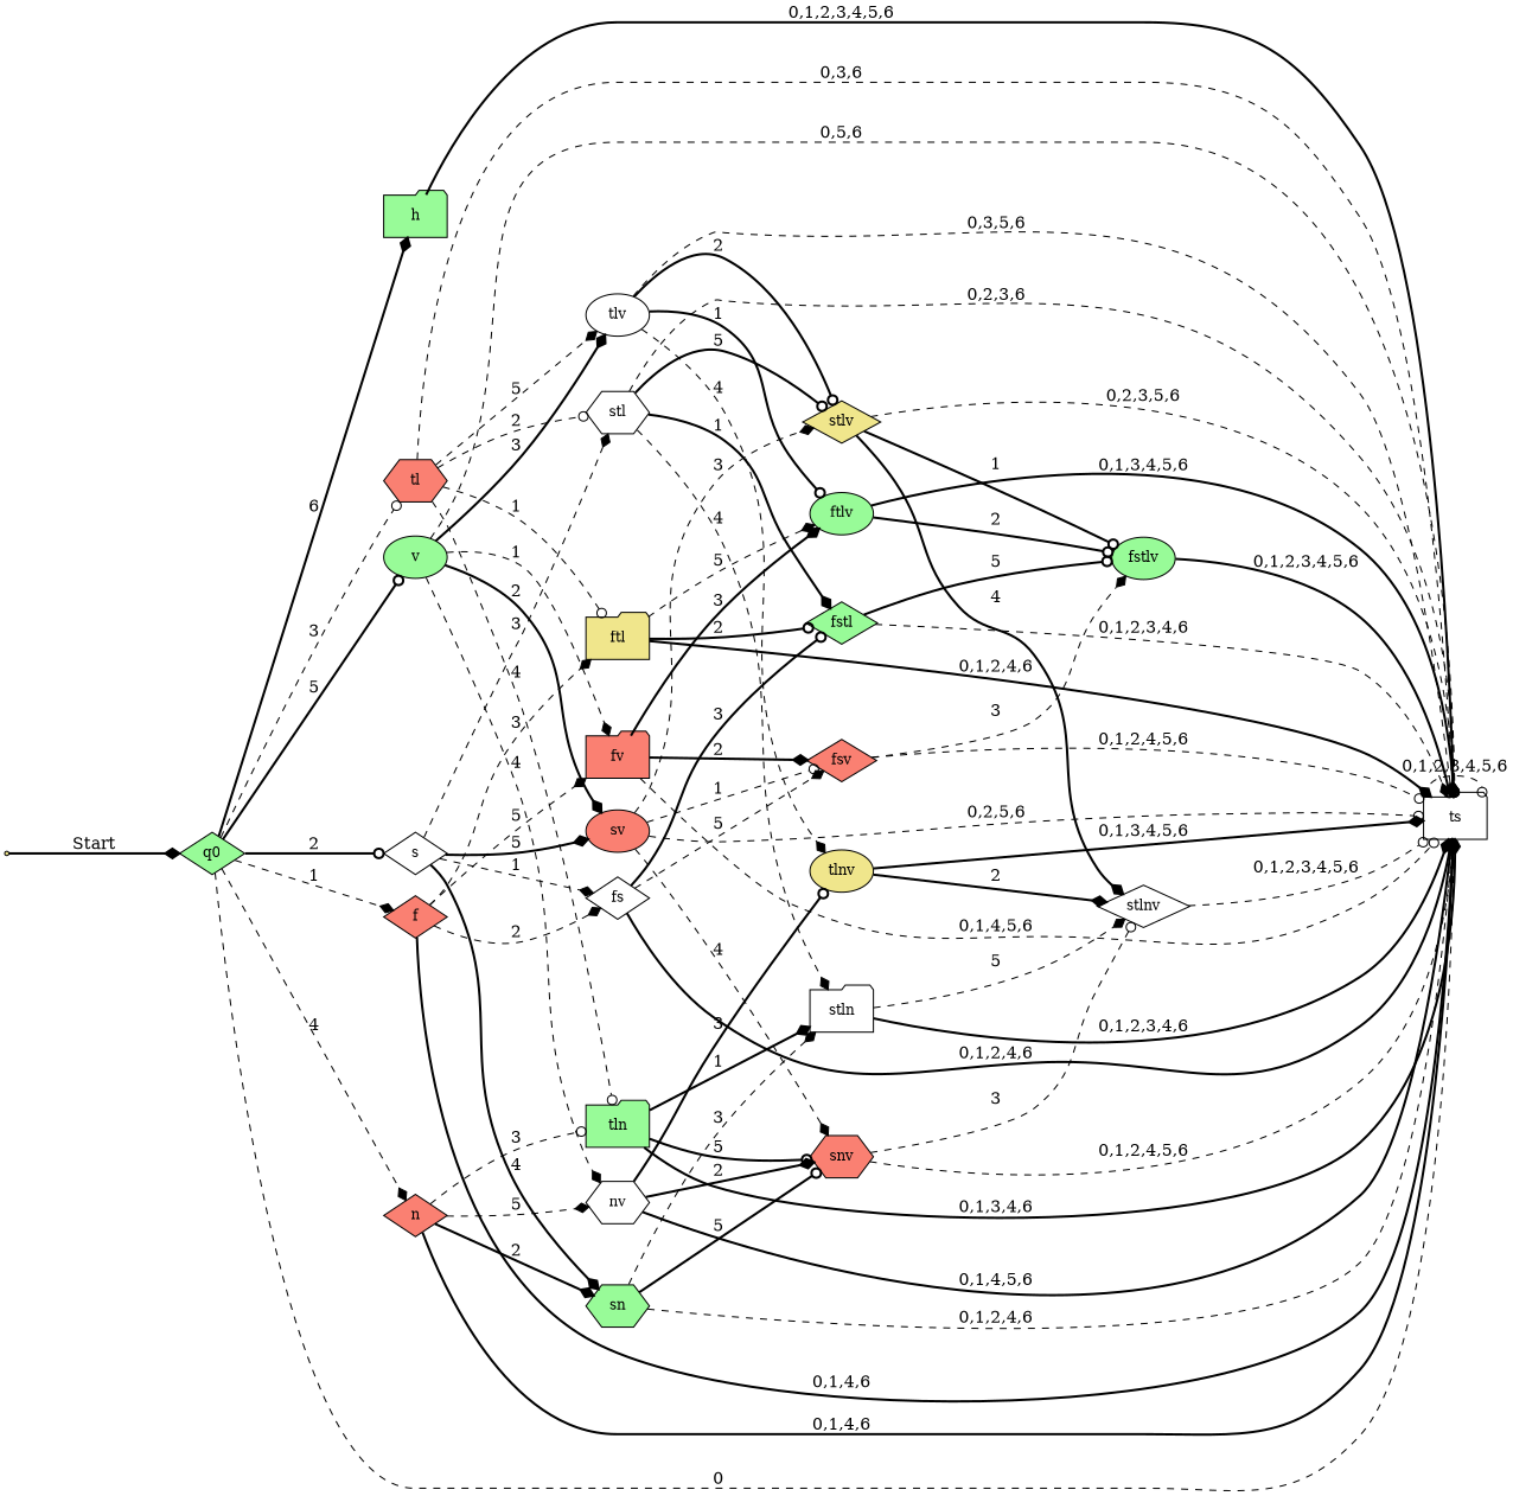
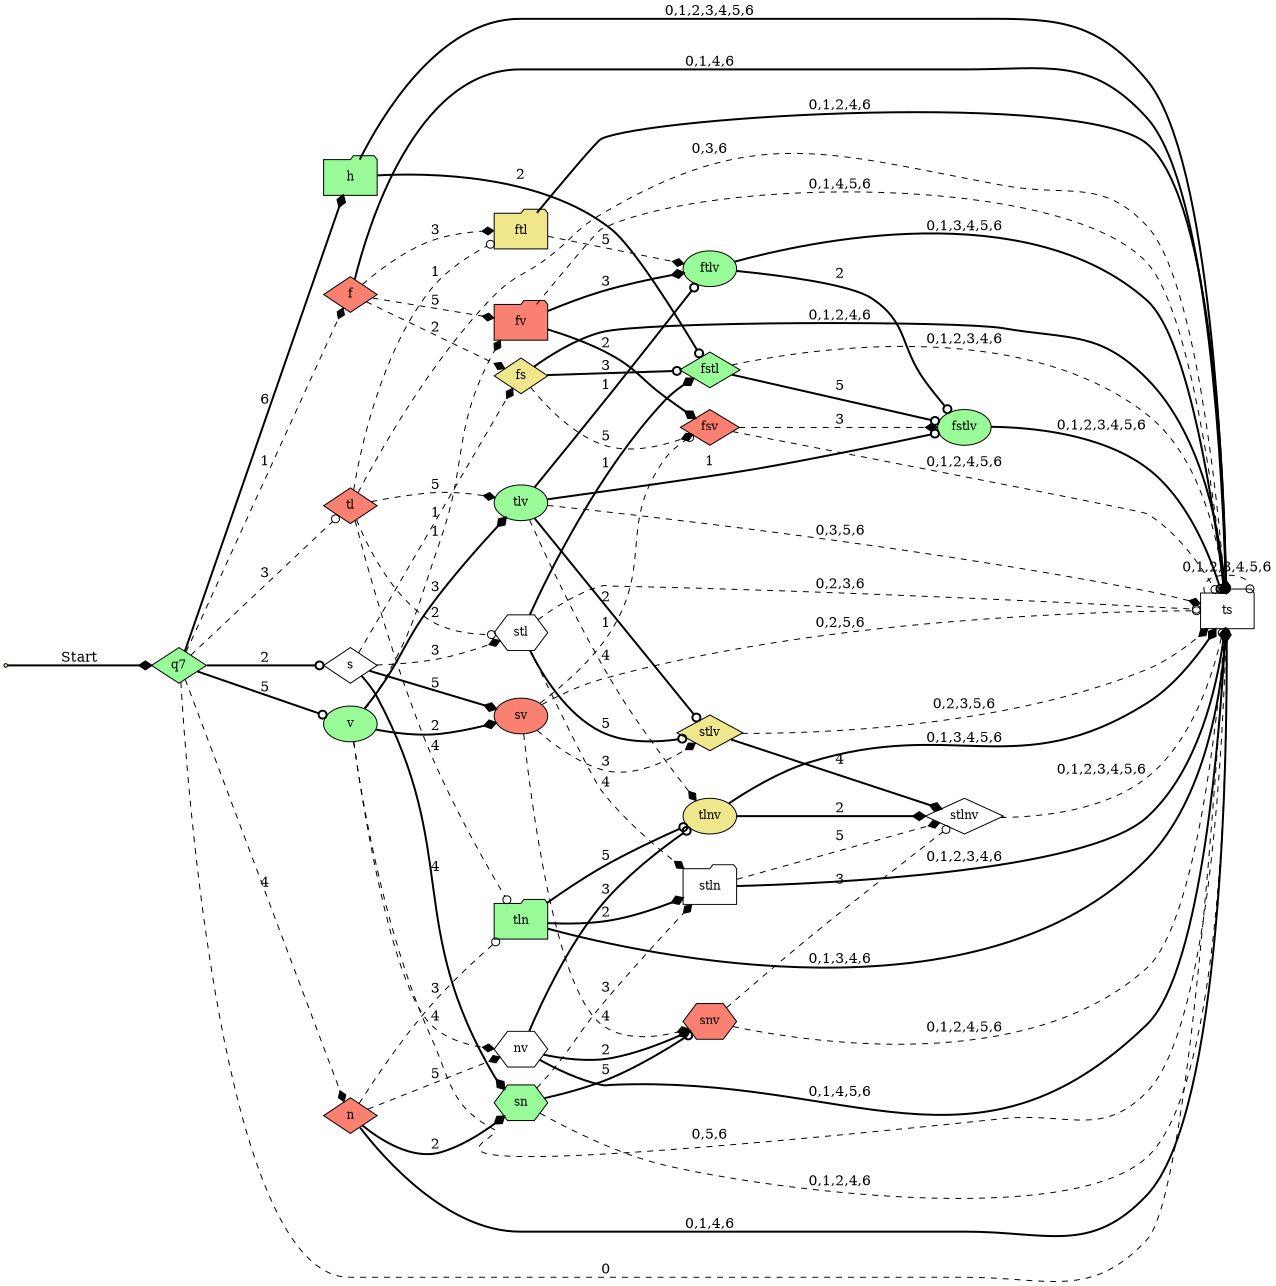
  digraph {
    rankdir=LR
    ranksep=1.5
    node [fillcolor=palegreen fontsize=12 shape=diamond style=filled]
    edge [arrowhead=diamond style=dashed]
    n1 [label=h shape=folder]
    n2 [fillcolor=white label=s]
-   n3 [fillcolor=salmon label=tl shape=hexagon]
+   n3 [fillcolor=salmon label=tl]
    n4 [label=v shape=ellipse]
    n5 [fillcolor=salmon label=f]
    n6 [fillcolor=salmon label=n]
    n7 [fillcolor=white label=stl shape=hexagon]
    n8 [fillcolor=salmon label=sv shape=ellipse]
-   n9 [fillcolor=white label=tlv shape=ellipse]
-   n10 [fillcolor=white label=fs]
+   n9 [label=tlv shape=ellipse]
+   n10 [fillcolor=khaki label=fs]
    n11 [fillcolor=khaki label=ftl shape=folder]
    n12 [fillcolor=salmon label=fv shape=folder]
    n13 [label=sn shape=hexagon]
    n14 [label=tln shape=folder]
    n15 [fillcolor=white label=nv shape=hexagon]
    n16 [fillcolor=khaki label=stlv]
    n17 [label=fstl]
    n18 [fillcolor=salmon label=fsv]
    n19 [label=ftlv shape=ellipse]
    n20 [fillcolor=white label=stln shape=folder]
    n21 [fillcolor=salmon label=snv shape=hexagon]
    n22 [fillcolor=khaki label=tlnv shape=ellipse]
    n23 [label=fstlv shape=ellipse]
    n24 [fillcolor=white label=stlnv]
    n25 [fillcolor=white label=ts shape=folder]
    0 [fillcolor=khaki shape=point fontsize=""]
-   n27 [label=q0]
+   n27 [label=q7]
    subgraph sub_1 {
      rank=same
      n1
      n2
      n3
      n4
      n5
      n6
    }
    subgraph sub_2 {
      rank=same
      n7
      n8
      n9
      n10
      n11
      n12
      n13
      n14
      n15
    }
    subgraph sub_3 {
      rank=same
      n16
      n17
      n18
      n19
      n20
      n21
      n22
    }
    subgraph sub_4 {
      rank=same
      n23
      n24
    }
    n1 -> n25 [label="0,1,2,3,4,5,6" style=bold]
    n2 -> n7 [label=3]
    n2 -> n8 [label=5 style=bold]
    n2 -> n10 [label=1]
    n2 -> n13 [label=4 style=bold]
    n3 -> n7 [arrowhead=odot label=2]
    n3 -> n9 [label=5]
    n3 -> n11 [arrowhead=odot label=1]
    n3 -> n14 [arrowhead=odot label=4]
    n3 -> n25 [label="0,3,6"]
    n4 -> n8 [label=2 style=bold]
    n4 -> n9 [label=3 style=bold]
    n4 -> n12 [label=1]
    n4 -> n15 [label=4]
    n4 -> n25 [arrowhead=odot label="0,5,6"]
    n5 -> n10 [label=2]
    n5 -> n11 [label=3]
    n5 -> n12 [label=5]
    n5 -> n25 [arrowhead=odot label="0,1,4,6" style=bold]
    n6 -> n13 [label=2 style=bold]
    n6 -> n14 [arrowhead=odot label=3]
    n6 -> n15 [label=5]
    n6 -> n25 [label="0,1,4,6" style=bold]
    n7 -> n16 [arrowhead=odot label=5 style=bold]
    n7 -> n17 [label=1 style=bold]
    n7 -> n20 [label=4]
    n7 -> n25 [arrowhead=odot label="0,2,3,6"]
    n8 -> n16 [label=3]
    n8 -> n18 [arrowhead=odot label=1]
    n8 -> n21 [label=4]
    n8 -> n25 [arrowhead=odot label="0,2,5,6"]
    n9 -> n16 [arrowhead=odot label=2 style=bold]
    n9 -> n19 [arrowhead=odot label=1 style=bold]
    n9 -> n22 [label=4]
    n9 -> n25 [label="0,3,5,6"]
    n10 -> n17 [arrowhead=odot label=3 style=bold]
    n10 -> n18 [label=5]
    n10 -> n25 [arrowhead=odot label="0,1,2,4,6" style=bold]
-   n11 -> n17 [arrowhead=odot label=2 style=bold]
+   n1 -> n17 [arrowhead=odot label=2 style=bold]
    n11 -> n19 [label=5]
    n11 -> n25 [label="0,1,2,4,6" style=bold]
    n12 -> n18 [label=2 style=bold]
    n12 -> n19 [label=3 style=bold]
    n12 -> n25 [arrowhead=odot label="0,1,4,5,6"]
    n13 -> n20 [label=3]
    n13 -> n21 [arrowhead=odot label=5 style=bold]
    n13 -> n25 [label="0,1,2,4,6"]
-   n14 -> n20 [label=1 style=bold]
-   n14 -> n21 [arrowhead=odot label=5 style=bold]
+   n14 -> n20 [label=2 style=bold]
+   n14 -> n22 [arrowhead=odot label=5 style=bold]
    n14 -> n25 [label="0,1,3,4,6" style=bold]
    n15 -> n21 [label=2 style=bold]
    n15 -> n22 [arrowhead=odot label=3 style=bold]
    n15 -> n25 [label="0,1,4,5,6" style=bold]
-   n16 -> n23 [arrowhead=odot label=1 style=bold]
+   n9 -> n23 [arrowhead=odot label=1 style=bold]
    n16 -> n24 [label=4 style=bold]
    n16 -> n25 [label="0,2,3,5,6"]
    n17 -> n23 [arrowhead=odot label=5 style=bold]
    n17 -> n25 [label="0,1,2,3,4,6"]
    n18 -> n23 [label=3]
    n18 -> n25 [arrowhead=odot label="0,1,2,4,5,6"]
    n19 -> n23 [arrowhead=odot label=2 style=bold]
    n19 -> n25 [arrowhead=odot label="0,1,3,4,5,6" style=bold]
    n20 -> n24 [label=5]
    n20 -> n25 [label="0,1,2,3,4,6" style=bold]
    n21 -> n24 [arrowhead=odot label=3]
    n21 -> n25 [label="0,1,2,4,5,6"]
    n22 -> n24 [label=2 style=bold]
    n22 -> n25 [label="0,1,3,4,5,6" style=bold]
    n23 -> n25 [arrowhead=odot label="0,1,2,3,4,5,6" style=bold]
    n24 -> n25 [arrowhead=odot label="0,1,2,3,4,5,6"]
    n25 -> n25 [arrowhead=odot label="0,1,2,3,4,5,6"]
    0 -> n27 [label=Start style=bold]
    n27 -> n1 [label=6 style=bold]
    n27 -> n2 [arrowhead=odot label=2 style=bold]
    n27 -> n3 [arrowhead=odot label=3]
    n27 -> n4 [arrowhead=odot label=5 style=bold]
    n27 -> n5 [label=1]
    n27 -> n6 [label=4]
    n27 -> n25 [label=0]
  }
